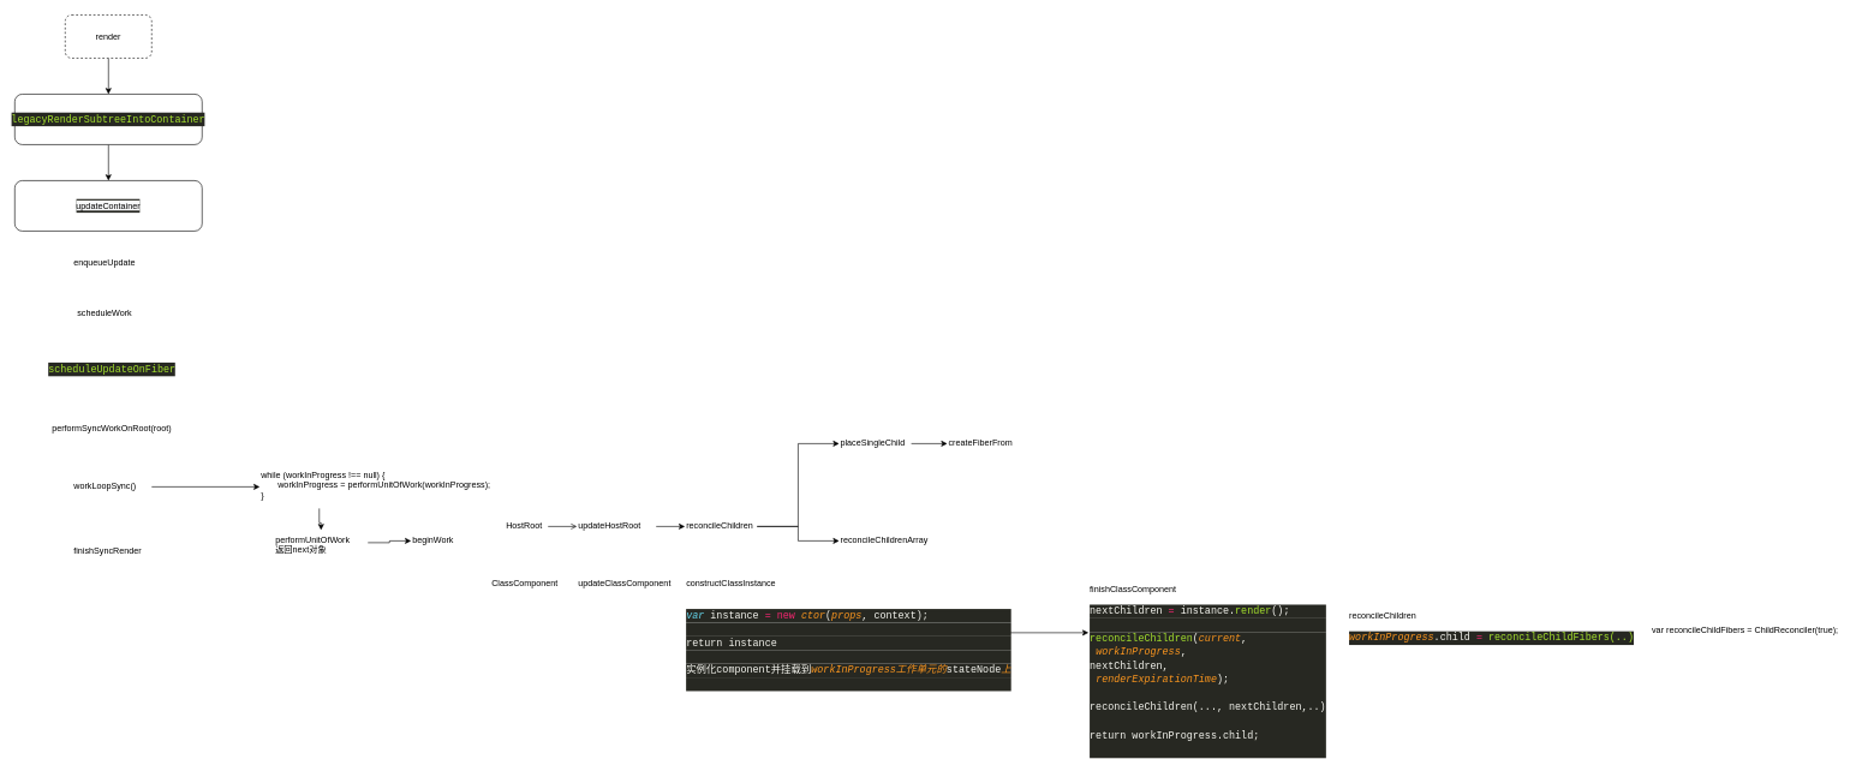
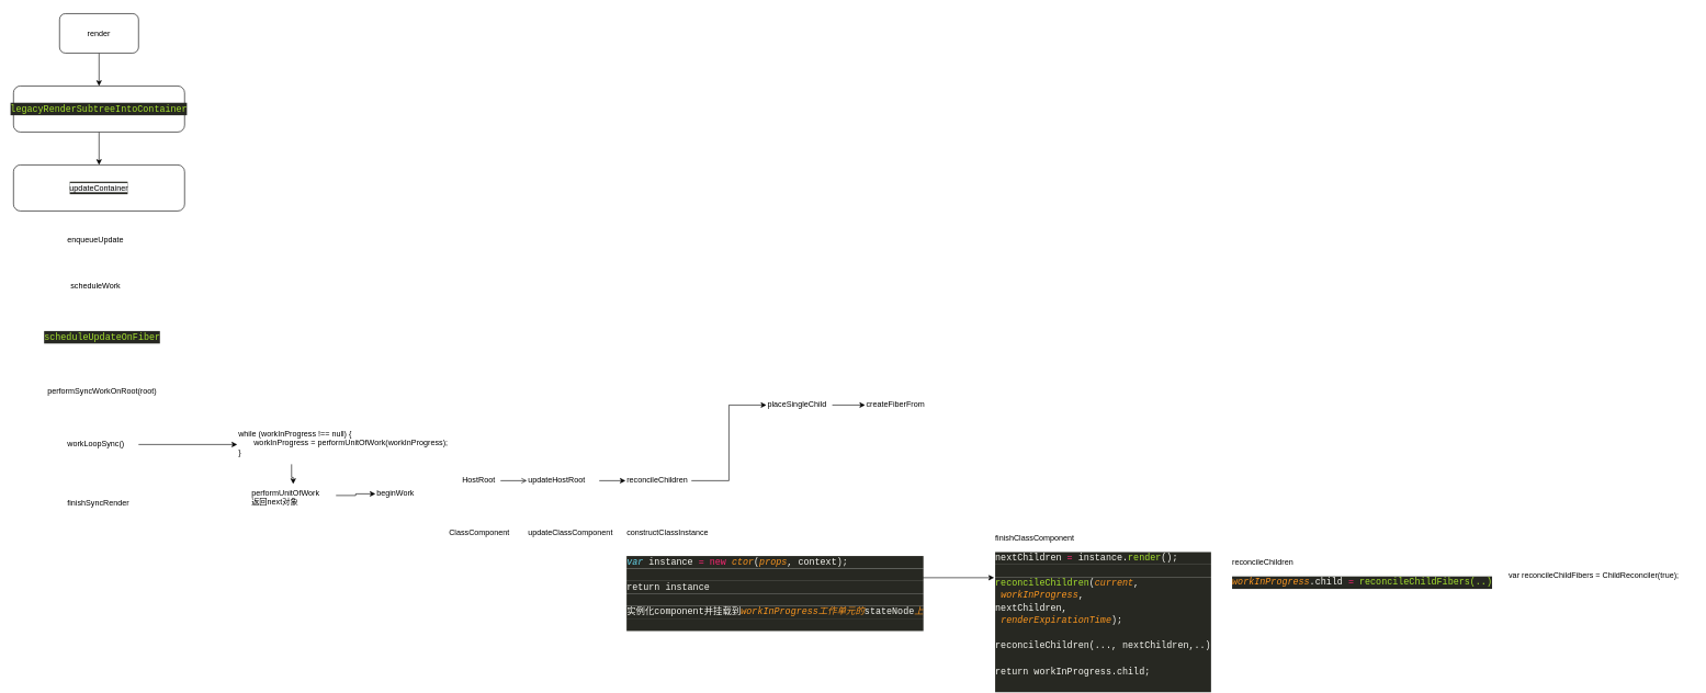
  <mxCell id="0" />
  <mxCell id="1" parent="0" />
  <mxCell id="2" style="edgeStyle=orthogonalEdgeStyle;rounded=0;orthogonalLoop=1;jettySize=auto;html=1;exitX=0.5;exitY=1;exitDx=0;exitDy=0;" parent="1" source="3" target="5" edge="1"><mxGeometry relative="1" as="geometry" /></mxCell>
- <mxCell id="3" value="render" style="rounded=1;whiteSpace=wrap;html=1;dashed=1;" parent="1" vertex="1"><mxGeometry x="90" y="20" width="120" height="60" as="geometry" /></mxCell>
+ <mxCell id="3" value="render" style="rounded=1;whiteSpace=wrap;html=1;" parent="1" vertex="1"><mxGeometry x="90" y="20" width="120" height="60" as="geometry" /></mxCell>
  <mxCell id="4" style="edgeStyle=orthogonalEdgeStyle;rounded=0;orthogonalLoop=1;jettySize=auto;html=1;exitX=0.5;exitY=1;exitDx=0;exitDy=0;" parent="1" source="5" target="6" edge="1"><mxGeometry relative="1" as="geometry" /></mxCell>
  <mxCell id="5" value="&lt;div style=&quot;color: rgb(248 , 248 , 242) ; background-color: rgb(39 , 40 , 34) ; font-family: &amp;#34;consolas&amp;#34; , &amp;#34;courier new&amp;#34; , monospace ; font-size: 14px ; line-height: 19px ; white-space: pre&quot;&gt;&lt;span style=&quot;color: #a6e22e&quot;&gt;legacyRenderSubtreeIntoContainer&lt;/span&gt;&lt;/div&gt;" style="rounded=1;whiteSpace=wrap;html=1;" parent="1" vertex="1"><mxGeometry x="20" y="130" width="260" height="70" as="geometry" /></mxCell>
  <mxCell id="6" value="&lt;div style=&quot;color: rgb(248 , 248 , 242) ; background-color: rgb(39 , 40 , 34) ; font-family: &amp;#34;consolas&amp;#34; , &amp;#34;courier new&amp;#34; , monospace ; font-size: 14px ; line-height: 19px ; white-space: pre&quot;&gt;&lt;span style=&quot;color: rgb(0 , 0 , 0) ; font-family: &amp;#34;helvetica&amp;#34; ; font-size: 12px ; text-align: left ; white-space: nowrap ; background-color: rgb(248 , 249 , 250)&quot;&gt;updateContainer&lt;/span&gt;&lt;br&gt;&lt;/div&gt;" style="rounded=1;whiteSpace=wrap;html=1;" parent="1" vertex="1"><mxGeometry x="20" y="250" width="260" height="70" as="geometry" /></mxCell>
  <mxCell id="7" value="enqueueUpdate" style="text;html=1;" parent="1" vertex="1"><mxGeometry x="100" y="350" width="110" height="30" as="geometry" /></mxCell>
  <mxCell id="8" value="scheduleWork" style="text;html=1;" parent="1" vertex="1"><mxGeometry x="105" y="420" width="100" height="30" as="geometry" /></mxCell>
  <mxCell id="9" value="&lt;div style=&quot;color: rgb(248 , 248 , 242) ; background-color: rgb(39 , 40 , 34) ; font-family: &amp;#34;consolas&amp;#34; , &amp;#34;courier new&amp;#34; , monospace ; font-size: 14px ; line-height: 19px ; white-space: pre&quot;&gt;&lt;span style=&quot;color: #a6e22e&quot;&gt;scheduleUpdateOnFiber&lt;/span&gt;&lt;/div&gt;" style="text;html=1;resizable=0;points=[];autosize=1;align=left;verticalAlign=top;spacingTop=-4;" vertex="1" parent="1"><mxGeometry x="65" y="500" width="180" height="20" as="geometry" /></mxCell>
  <mxCell id="10" value="performSyncWorkOnRoot(root)" style="text;html=1;" vertex="1" parent="1"><mxGeometry x="70" y="580" width="160" height="30" as="geometry" /></mxCell>
  <mxCell id="11" style="edgeStyle=orthogonalEdgeStyle;rounded=0;orthogonalLoop=1;jettySize=auto;html=1;exitX=1;exitY=0.5;exitDx=0;exitDy=0;entryX=0;entryY=0.5;entryDx=0;entryDy=0;" edge="1" parent="1" source="12" target="15"><mxGeometry relative="1" as="geometry" /></mxCell>
  <mxCell id="12" value="workLoopSync()" style="text;html=1;" vertex="1" parent="1"><mxGeometry x="100" y="660" width="110" height="30" as="geometry" /></mxCell>
  <mxCell id="13" value="finishSyncRender" style="text;html=1;" vertex="1" parent="1"><mxGeometry x="100" y="750" width="120" height="30" as="geometry" /></mxCell>
  <mxCell id="14" style="edgeStyle=orthogonalEdgeStyle;rounded=0;orthogonalLoop=1;jettySize=auto;html=1;exitX=0.25;exitY=1;exitDx=0;exitDy=0;" edge="1" parent="1" source="15" target="17"><mxGeometry relative="1" as="geometry" /></mxCell>
  <mxCell id="15" value="while&amp;nbsp;(workInProgress&amp;nbsp;!==&amp;nbsp;null)&amp;nbsp;{&amp;nbsp;&lt;br&gt;&amp;nbsp; &amp;nbsp; &amp;nbsp; &amp;nbsp;workInProgress&amp;nbsp;=&amp;nbsp;performUnitOfWork(workInProgress);&amp;nbsp;&amp;nbsp;&amp;nbsp;&amp;nbsp;&amp;nbsp;&amp;nbsp;&lt;br&gt;}" style="text;html=1;" vertex="1" parent="1"><mxGeometry x="360" y="645" width="330" height="60" as="geometry" /></mxCell>
  <mxCell id="16" style="edgeStyle=orthogonalEdgeStyle;rounded=0;orthogonalLoop=1;jettySize=auto;html=1;exitX=1;exitY=0.5;exitDx=0;exitDy=0;" edge="1" parent="1" source="17" target="18"><mxGeometry relative="1" as="geometry" /></mxCell>
  <mxCell id="17" value="performUnitOfWork&lt;br&gt;返回next对象" style="text;html=1;" vertex="1" parent="1"><mxGeometry x="380" y="735" width="130" height="35" as="geometry" /></mxCell>
  <mxCell id="18" value="beginWork" style="text;html=1;" vertex="1" parent="1"><mxGeometry x="570" y="735" width="80" height="30" as="geometry" /></mxCell>
  <mxCell id="19" style="edgeStyle=orthogonalEdgeStyle;rounded=0;orthogonalLoop=1;jettySize=auto;html=1;exitX=1;exitY=0.5;exitDx=0;exitDy=0;entryX=0;entryY=0.5;entryDx=0;entryDy=0;endArrow=open;" edge="1" parent="1" source="20" target="31"><mxGeometry relative="1" as="geometry" /></mxCell>
  <mxCell id="20" value="HostRoot" style="text;html=1;" vertex="1" parent="1"><mxGeometry x="700" y="715" width="60" height="30" as="geometry" /></mxCell>
  <mxCell id="21" style="edgeStyle=orthogonalEdgeStyle;rounded=0;orthogonalLoop=1;jettySize=auto;html=1;exitX=1;exitY=0.5;exitDx=0;exitDy=0;entryX=0;entryY=0.5;entryDx=0;entryDy=0;" edge="1" parent="1" source="23" target="25"><mxGeometry relative="1" as="geometry" /></mxCell>
- <mxCell id="22" style="edgeStyle=orthogonalEdgeStyle;rounded=0;orthogonalLoop=1;jettySize=auto;html=1;exitX=1;exitY=0.5;exitDx=0;exitDy=0;" edge="1" parent="1" source="23" target="27"><mxGeometry relative="1" as="geometry" /></mxCell>
  <mxCell id="23" value="reconcileChildren" style="text;html=1;" vertex="1" parent="1"><mxGeometry x="950" y="715" width="100" height="30" as="geometry" /></mxCell>
  <mxCell id="24" style="edgeStyle=orthogonalEdgeStyle;rounded=0;orthogonalLoop=1;jettySize=auto;html=1;exitX=1;exitY=0.5;exitDx=0;exitDy=0;entryX=0;entryY=0.5;entryDx=0;entryDy=0;" edge="1" parent="1" source="25" target="28"><mxGeometry relative="1" as="geometry" /></mxCell>
  <mxCell id="25" value="placeSingleChild" style="text;html=1;" vertex="1" parent="1"><mxGeometry x="1164" y="600" width="100" height="30" as="geometry" /></mxCell>
  <mxCell id="26" style="edgeStyle=orthogonalEdgeStyle;rounded=0;orthogonalLoop=1;jettySize=auto;html=1;exitX=0.5;exitY=1;exitDx=0;exitDy=0;" edge="1" parent="1" source="25" target="25"><mxGeometry relative="1" as="geometry" /></mxCell>
- <mxCell id="27" value="reconcileChildrenArray" style="text;html=1;" vertex="1" parent="1"><mxGeometry x="1164" y="735" width="150" height="30" as="geometry" /></mxCell>
  <mxCell id="28" value="createFiberFrom" style="text;html=1;" vertex="1" parent="1"><mxGeometry x="1314" y="600" width="110" height="30" as="geometry" /></mxCell>
  <mxCell id="29" value="ClassComponent" style="text;html=1;" vertex="1" parent="1"><mxGeometry x="680" y="795" width="120" height="30" as="geometry" /></mxCell>
  <mxCell id="30" style="edgeStyle=orthogonalEdgeStyle;rounded=0;orthogonalLoop=1;jettySize=auto;html=1;exitX=1;exitY=0.5;exitDx=0;exitDy=0;entryX=0;entryY=0.5;entryDx=0;entryDy=0;" edge="1" parent="1" source="31" target="23"><mxGeometry relative="1" as="geometry" /></mxCell>
  <mxCell id="31" value="updateHostRoot" style="text;html=1;" vertex="1" parent="1"><mxGeometry x="800" y="715" width="110" height="30" as="geometry" /></mxCell>
  <mxCell id="32" value="updateClassComponent" style="text;html=1;" vertex="1" parent="1"><mxGeometry x="800" y="795" width="150" height="30" as="geometry" /></mxCell>
  <mxCell id="33" style="edgeStyle=orthogonalEdgeStyle;rounded=0;orthogonalLoop=1;jettySize=auto;html=1;exitX=1;exitY=0.5;exitDx=0;exitDy=0;" edge="1" parent="1" source="34" target="35"><mxGeometry relative="1" as="geometry" /></mxCell>
  <mxCell id="34" value="constructClassInstance&lt;br&gt;&lt;br&gt;&lt;br&gt;&lt;div style=&quot;color: rgb(248 , 248 , 242) ; background-color: rgb(39 , 40 , 34) ; font-family: &amp;#34;consolas&amp;#34; , &amp;#34;courier new&amp;#34; , monospace ; font-size: 14px ; line-height: 19px ; white-space: pre&quot;&gt;&lt;span style=&quot;color: #66d9ef ; font-style: italic&quot;&gt;var&lt;/span&gt;&amp;nbsp;instance&amp;nbsp;&lt;span style=&quot;color: #f92672&quot;&gt;=&lt;/span&gt;&amp;nbsp;&lt;span style=&quot;color: #f92672&quot;&gt;new&lt;/span&gt;&amp;nbsp;&lt;span style=&quot;color: #fd971f ; font-style: italic&quot;&gt;ctor&lt;/span&gt;(&lt;span style=&quot;color: #fd971f ; font-style: italic&quot;&gt;props&lt;/span&gt;,&amp;nbsp;context);&lt;/div&gt;&lt;div style=&quot;color: rgb(248 , 248 , 242) ; background-color: rgb(39 , 40 , 34) ; font-family: &amp;#34;consolas&amp;#34; , &amp;#34;courier new&amp;#34; , monospace ; font-size: 14px ; line-height: 19px ; white-space: pre&quot;&gt;&lt;br&gt;&lt;/div&gt;&lt;div style=&quot;color: rgb(248 , 248 , 242) ; background-color: rgb(39 , 40 , 34) ; font-family: &amp;#34;consolas&amp;#34; , &amp;#34;courier new&amp;#34; , monospace ; font-size: 14px ; line-height: 19px ; white-space: pre&quot;&gt;return instance&lt;/div&gt;&lt;div style=&quot;color: rgb(248 , 248 , 242) ; background-color: rgb(39 , 40 , 34) ; font-family: &amp;#34;consolas&amp;#34; , &amp;#34;courier new&amp;#34; , monospace ; font-size: 14px ; line-height: 19px ; white-space: pre&quot;&gt;&lt;br&gt;&lt;/div&gt;&lt;div style=&quot;color: rgb(248 , 248 , 242) ; background-color: rgb(39 , 40 , 34) ; font-family: &amp;#34;consolas&amp;#34; , &amp;#34;courier new&amp;#34; , monospace ; font-size: 14px ; line-height: 19px ; white-space: pre&quot;&gt;实例化component并挂载到&lt;span style=&quot;color: rgb(253 , 151 , 31) ; font-style: italic ; font-family: &amp;#34;consolas&amp;#34; , &amp;#34;courier new&amp;#34; , monospace&quot;&gt;workInProgress工作单元的&lt;/span&gt;&lt;span style=&quot;font-family: &amp;#34;consolas&amp;#34; , &amp;#34;courier new&amp;#34; , monospace&quot;&gt;stateNode&lt;/span&gt;&lt;span style=&quot;color: rgb(253 , 151 , 31) ; font-style: italic&quot;&gt;上&lt;/span&gt;&lt;/div&gt;&lt;div style=&quot;color: rgb(248 , 248 , 242) ; background-color: rgb(39 , 40 , 34) ; font-family: &amp;#34;consolas&amp;#34; , &amp;#34;courier new&amp;#34; , monospace ; font-size: 14px ; line-height: 19px ; white-space: pre&quot;&gt;&lt;br&gt;&lt;/div&gt;" style="text;html=1;" vertex="1" parent="1"><mxGeometry x="950" y="795" width="340" height="165" as="geometry" /></mxCell>
  <mxCell id="35" value="finishClassComponent&lt;br&gt;&lt;br&gt;&lt;div style=&quot;color: rgb(248 , 248 , 242) ; background-color: rgb(39 , 40 , 34) ; font-family: &amp;#34;consolas&amp;#34; , &amp;#34;courier new&amp;#34; , monospace ; font-size: 14px ; line-height: 19px ; white-space: pre&quot;&gt;nextChildren&amp;nbsp;&lt;span style=&quot;color: #f92672&quot;&gt;=&lt;/span&gt;&amp;nbsp;instance.&lt;span style=&quot;color: #a6e22e&quot;&gt;render&lt;/span&gt;();&lt;/div&gt;&lt;div style=&quot;color: rgb(248 , 248 , 242) ; background-color: rgb(39 , 40 , 34) ; font-family: &amp;#34;consolas&amp;#34; , &amp;#34;courier new&amp;#34; , monospace ; font-size: 14px ; line-height: 19px ; white-space: pre&quot;&gt;&lt;br&gt;&lt;/div&gt;&lt;div style=&quot;background-color: rgb(39 , 40 , 34) ; line-height: 19px&quot;&gt;&lt;div style=&quot;color: rgb(248 , 248 , 242) ; font-family: &amp;#34;consolas&amp;#34; , &amp;#34;courier new&amp;#34; , monospace ; font-size: 14px ; white-space: pre ; line-height: 19px&quot;&gt;&lt;span style=&quot;color: #a6e22e&quot;&gt;reconcileChildren&lt;/span&gt;(&lt;span style=&quot;color: #fd971f ; font-style: italic&quot;&gt;current&lt;/span&gt;,&lt;/div&gt;&lt;div style=&quot;color: rgb(248 , 248 , 242) ; font-family: &amp;#34;consolas&amp;#34; , &amp;#34;courier new&amp;#34; , monospace ; font-size: 14px ; white-space: pre ; line-height: 19px&quot;&gt;&amp;nbsp;&lt;span style=&quot;color: #fd971f ; font-style: italic&quot;&gt;workInProgress&lt;/span&gt;,&amp;nbsp;&lt;/div&gt;&lt;div style=&quot;color: rgb(248 , 248 , 242) ; font-family: &amp;#34;consolas&amp;#34; , &amp;#34;courier new&amp;#34; , monospace ; font-size: 14px ; white-space: pre ; line-height: 19px&quot;&gt;nextChildren,&lt;/div&gt;&lt;div style=&quot;color: rgb(248 , 248 , 242) ; font-family: &amp;#34;consolas&amp;#34; , &amp;#34;courier new&amp;#34; , monospace ; font-size: 14px ; white-space: pre ; line-height: 19px&quot;&gt;&amp;nbsp;&lt;span style=&quot;color: #fd971f ; font-style: italic&quot;&gt;renderExpirationTime&lt;/span&gt;);&lt;/div&gt;&lt;div style=&quot;color: rgb(248 , 248 , 242) ; font-family: &amp;#34;consolas&amp;#34; , &amp;#34;courier new&amp;#34; , monospace ; font-size: 14px ; white-space: pre ; line-height: 19px&quot;&gt;&lt;br&gt;&lt;/div&gt;&lt;div style=&quot;line-height: 19px&quot;&gt;&lt;font color=&quot;#f8f8f2&quot; face=&quot;consolas, courier new, monospace&quot;&gt;&lt;span style=&quot;font-size: 14px ; white-space: pre&quot;&gt;reconcileChildren(..., nextChildren,..)&lt;/span&gt;&lt;/font&gt;&lt;br&gt;&lt;/div&gt;&lt;div style=&quot;line-height: 19px&quot;&gt;&lt;font color=&quot;#f8f8f2&quot; face=&quot;consolas, courier new, monospace&quot;&gt;&lt;span style=&quot;font-size: 14px ; white-space: pre&quot;&gt;&lt;br&gt;&lt;/span&gt;&lt;/font&gt;&lt;/div&gt;&lt;div style=&quot;line-height: 19px&quot;&gt;&lt;font color=&quot;#f8f8f2&quot; face=&quot;consolas, courier new, monospace&quot;&gt;&lt;span style=&quot;font-size: 14px ; white-space: pre&quot;&gt;return workInProgress.child;&lt;/span&gt;&lt;br&gt;&lt;/font&gt;&lt;/div&gt;&lt;div style=&quot;line-height: 19px&quot;&gt;&lt;font color=&quot;#f8f8f2&quot; face=&quot;consolas, courier new, monospace&quot;&gt;&lt;span style=&quot;font-size: 14px ; white-space: pre&quot;&gt;&lt;br&gt;&lt;/span&gt;&lt;/font&gt;&lt;/div&gt;&lt;/div&gt;" style="text;html=1;" vertex="1" parent="1"><mxGeometry x="1510" y="802.5" width="260" height="150" as="geometry" /></mxCell>
  <mxCell id="36" value="reconcileChildren&lt;br&gt;&lt;br&gt;&lt;div style=&quot;color: rgb(248 , 248 , 242) ; background-color: rgb(39 , 40 , 34) ; font-family: &amp;#34;consolas&amp;#34; , &amp;#34;courier new&amp;#34; , monospace ; font-size: 14px ; line-height: 19px ; white-space: pre&quot;&gt;&lt;span style=&quot;color: #fd971f ; font-style: italic&quot;&gt;workInProgress&lt;/span&gt;.child&amp;nbsp;&lt;span style=&quot;color: #f92672&quot;&gt;=&lt;/span&gt;&amp;nbsp;&lt;span style=&quot;color: #a6e22e&quot;&gt;reconcileChildFibers(..)&lt;/span&gt;&lt;/div&gt;" style="text;html=1;" vertex="1" parent="1"><mxGeometry x="1870" y="840" width="400" height="140" as="geometry" /></mxCell>
  <mxCell id="37" value="var reconcileChildFibers = ChildReconciler(true);" style="text;html=1;" vertex="1" parent="1"><mxGeometry x="2290" y="860" width="280" height="30" as="geometry" /></mxCell>
